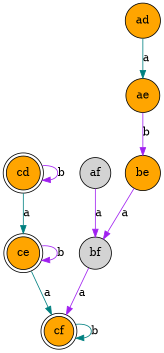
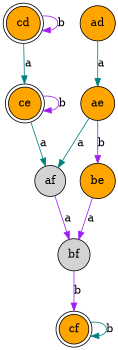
  digraph {
    rankdir=TB
    node [fillcolor=orange shape=circle style=filled]
    edge [color=purple]
    cd [shape=doublecircle]
    ce [shape=doublecircle]
    cf [shape=doublecircle]
    ad
    ae
    af [fillcolor=lightgrey]
    be
    bf [fillcolor=lightgrey]
    cd -> cd [label=b]
    cd -> ce [color=teal label=a]
    ce -> ce [label=b]
-   ce -> cf [color=teal label=a]
+   ce -> af [color=teal label=a]
    cf -> cf [color=teal label=b]
    ad -> ae [color=teal label=a]
+   ae -> af [color=teal label=a]
    ae -> be [label=b]
    af -> bf [label=a]
    be -> bf [label=a]
-   bf -> cf [label=a]
+   bf -> cf [label=b]
  }
